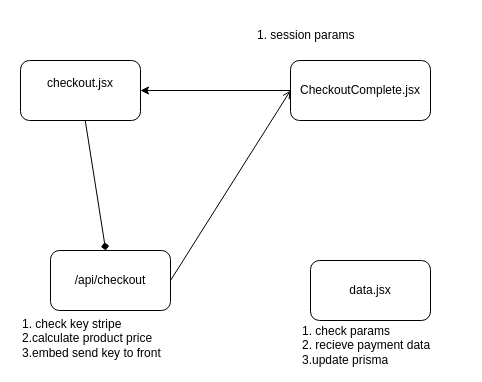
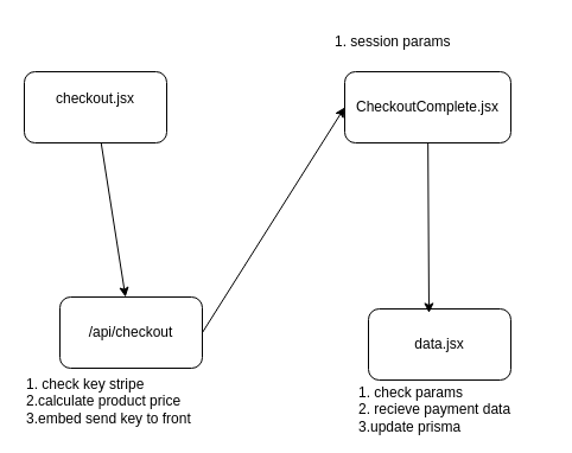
  <mxCell id="0" />
  <mxCell id="1" parent="0" />
- <mxCell id="2" style="edgeStyle=none;html=1;endArrow=diamond;" parent="1" source="3" target="5" edge="1"><mxGeometry relative="1" as="geometry" /></mxCell>
+ <mxCell id="2" style="edgeStyle=none;html=1;" parent="1" source="3" target="5" edge="1"><mxGeometry relative="1" as="geometry" /></mxCell>
  <mxCell id="3" value="checkout.jsx&lt;div&gt;&lt;br&gt;&lt;/div&gt;" style="rounded=1;whiteSpace=wrap;html=1;" parent="1" vertex="1"><mxGeometry x="20" y="60" width="120" height="60" as="geometry" /></mxCell>
- <mxCell id="4" style="edgeStyle=none;html=1;entryX=0;entryY=0.5;entryDx=0;entryDy=0;exitX=1;exitY=0.5;exitDx=0;exitDy=0;endArrow=open;" parent="1" source="5" target="7" edge="1"><mxGeometry relative="1" as="geometry" /></mxCell>
+ <mxCell id="4" style="edgeStyle=none;html=1;entryX=0;entryY=0.5;entryDx=0;entryDy=0;exitX=1;exitY=0.5;exitDx=0;exitDy=0;" parent="1" source="5" target="7" edge="1"><mxGeometry relative="1" as="geometry" /></mxCell>
  <mxCell id="5" value="/api/checkout" style="rounded=1;whiteSpace=wrap;html=1;" parent="1" vertex="1"><mxGeometry x="50" y="250" width="120" height="60" as="geometry" /></mxCell>
  <mxCell id="6" value="1. check key stripe&lt;div&gt;2.calculate product price&lt;/div&gt;&lt;div&gt;3.embed send key to front&lt;/div&gt;&lt;div&gt;&lt;br&gt;&lt;/div&gt;" style="text;html=1;align=left;verticalAlign=middle;whiteSpace=wrap;rounded=0;" parent="1" vertex="1"><mxGeometry x="20" y="330" width="160" height="30" as="geometry" /></mxCell>
  <mxCell id="7" value="&lt;div&gt;CheckoutComplete.jsx&lt;/div&gt;" style="rounded=1;whiteSpace=wrap;html=1;" parent="1" vertex="1"><mxGeometry x="290" y="60" width="140" height="60" as="geometry" /></mxCell>
  <mxCell id="8" value="1. check params&lt;div&gt;2. recieve payment data&lt;/div&gt;&lt;div&gt;3.update prisma&lt;/div&gt;" style="text;html=1;align=left;verticalAlign=middle;whiteSpace=wrap;rounded=0;" parent="1" vertex="1"><mxGeometry x="300" y="330" width="160" height="30" as="geometry" /></mxCell>
  <mxCell id="9" value="&lt;div&gt;data.jsx&lt;/div&gt;" style="rounded=1;whiteSpace=wrap;html=1;" parent="1" vertex="1"><mxGeometry x="310" y="260" width="120" height="60" as="geometry" /></mxCell>
- <mxCell id="10" value="1. session params" style="text;html=1;align=left;verticalAlign=middle;whiteSpace=wrap;rounded=0;" parent="1" vertex="1"><mxGeometry x="255" y="20" width="160" height="30" as="geometry" /></mxCell>
- <mxCell id="11" style="edgeStyle=none;html=1;" parent="1" source="7" target="3" edge="1"><mxGeometry relative="1" as="geometry" /></mxCell>
+ <mxCell id="10" value="1. session params" style="text;html=1;align=left;verticalAlign=middle;whiteSpace=wrap;rounded=0;" parent="1" vertex="1"><mxGeometry x="280" y="20" width="160" height="30" as="geometry" /></mxCell>
+ <mxCell id="11" style="edgeStyle=none;html=1;entryX=0.425;entryY=0.057;entryDx=0;entryDy=0;entryPerimeter=0;" parent="1" source="7" target="9" edge="1"><mxGeometry relative="1" as="geometry" /></mxCell>
